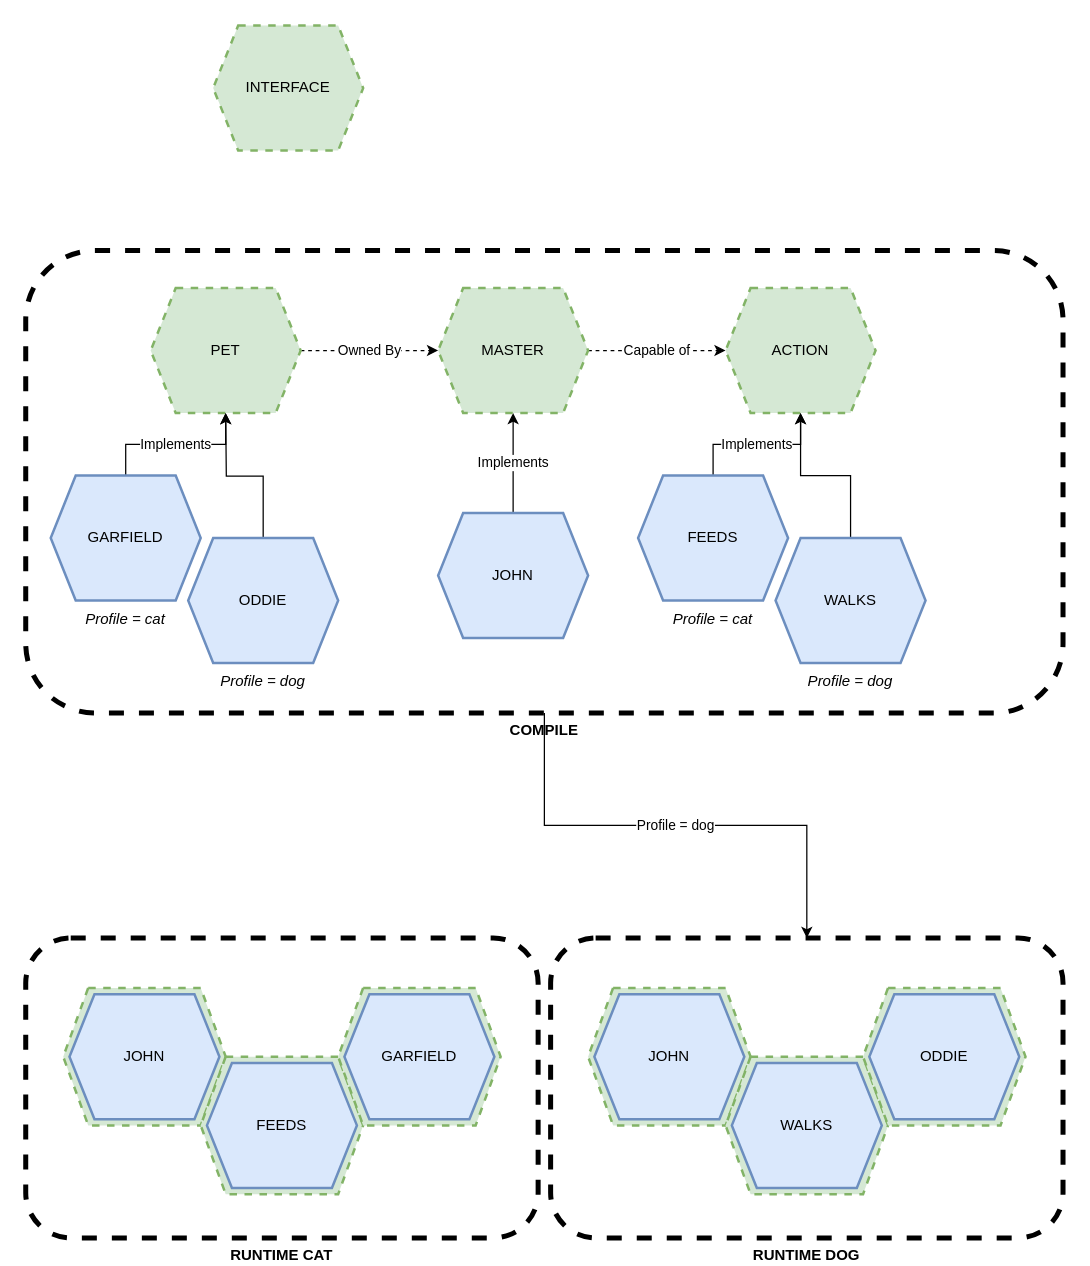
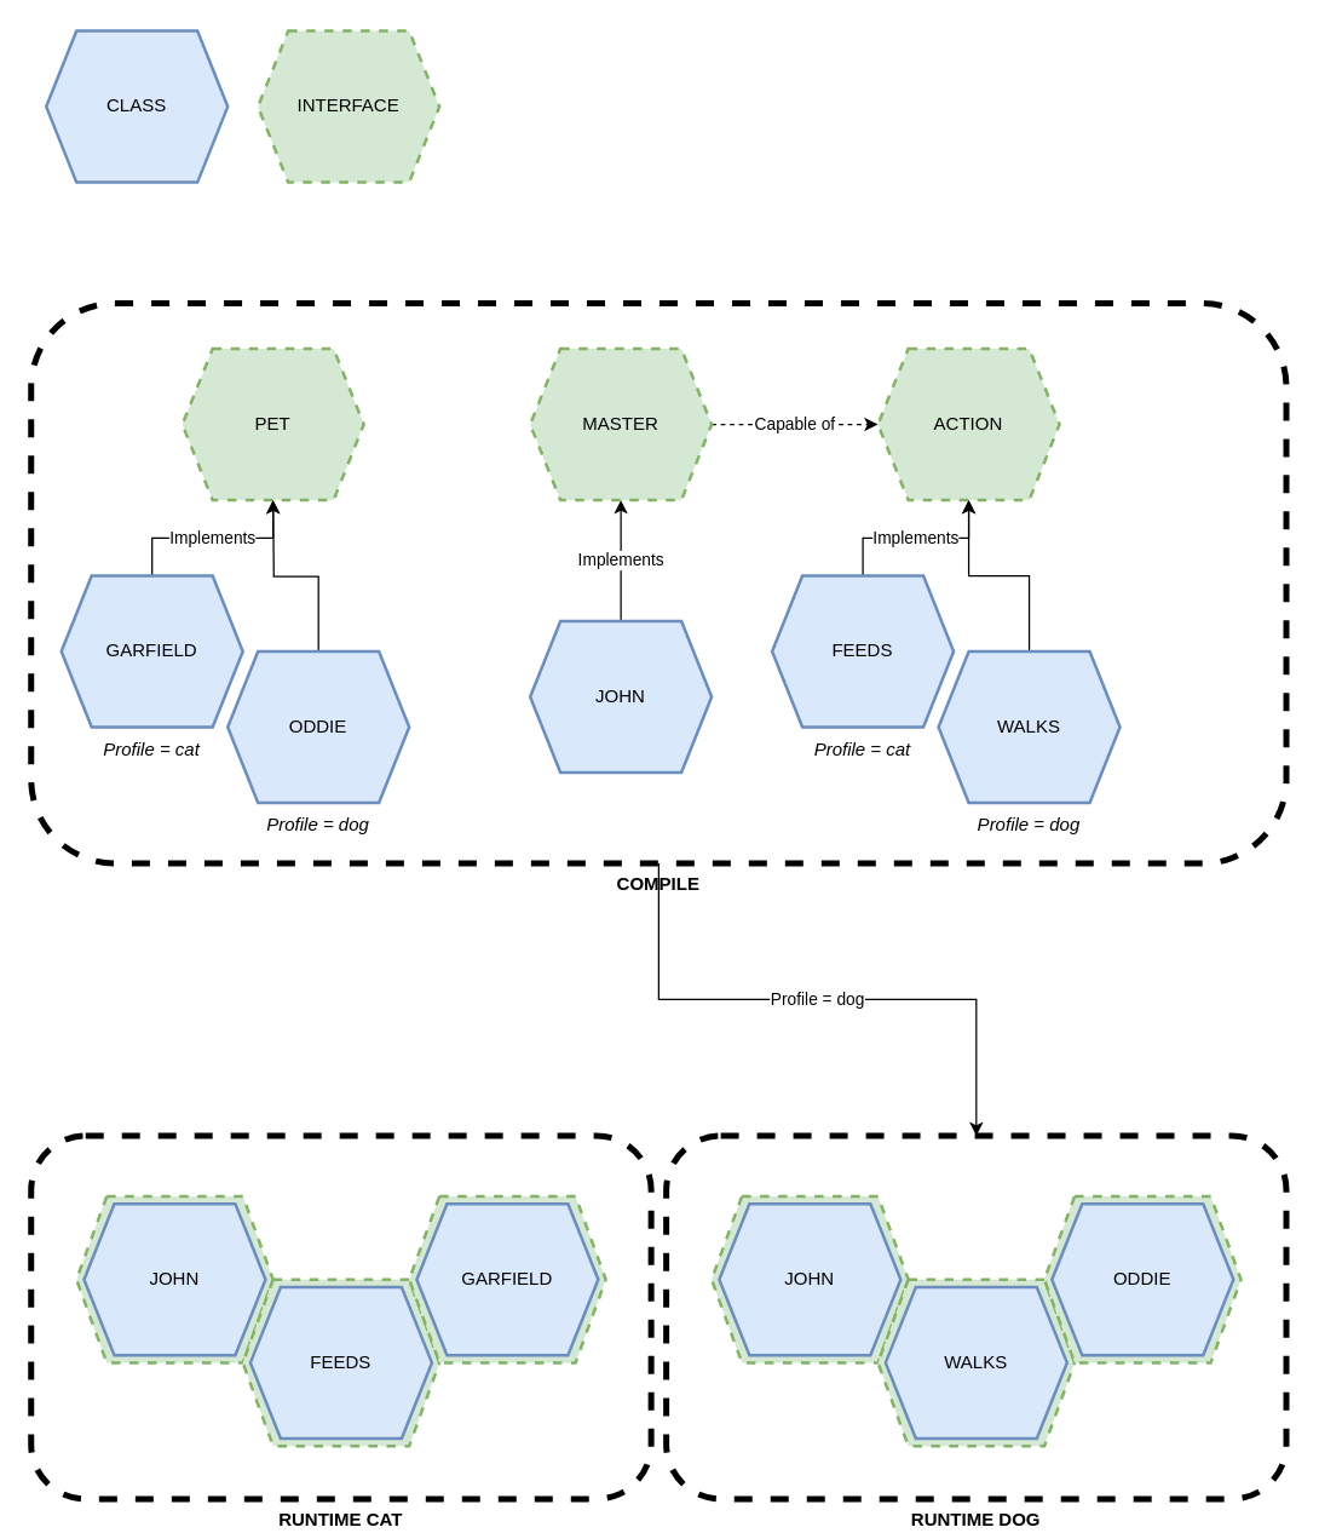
  <mxCell id="0" />
  <mxCell id="1" parent="0" />
  <mxCell id="2" value="RUNTIME DOG" style="rounded=1;whiteSpace=wrap;html=1;dashed=1;strokeWidth=4;fillColor=none;verticalAlign=top;labelPosition=center;verticalLabelPosition=bottom;align=center;fontStyle=1" vertex="1" parent="1"><mxGeometry x="440" y="750" width="410" height="240" as="geometry" /></mxCell>
  <mxCell id="3" value="RUNTIME CAT" style="rounded=1;whiteSpace=wrap;html=1;dashed=1;strokeWidth=4;fillColor=none;verticalAlign=top;labelPosition=center;verticalLabelPosition=bottom;align=center;fontStyle=1" vertex="1" parent="1"><mxGeometry x="20" y="750" width="410" height="240" as="geometry" /></mxCell>
  <mxCell id="4" value="Profile = dog" style="edgeStyle=orthogonalEdgeStyle;rounded=0;orthogonalLoop=1;jettySize=auto;html=1;exitX=0.5;exitY=1;exitDx=0;exitDy=0;" edge="1" parent="1" source="5" target="2"><mxGeometry relative="1" as="geometry" /></mxCell>
  <mxCell id="5" value="COMPILE" style="rounded=1;whiteSpace=wrap;html=1;dashed=1;strokeWidth=4;fillColor=none;verticalAlign=top;labelPosition=center;verticalLabelPosition=bottom;align=center;fontStyle=1" vertex="1" parent="1"><mxGeometry x="20" y="200" width="830" height="370" as="geometry" /></mxCell>
+ <mxCell id="6" value="CLASS" style="shape=hexagon;perimeter=hexagonPerimeter2;whiteSpace=wrap;html=1;fixedSize=1;fillColor=#dae8fc;strokeColor=#6c8ebf;strokeWidth=2;" vertex="1" parent="1"><mxGeometry x="30" y="20" width="120" height="100" as="geometry" /></mxCell>
  <mxCell id="7" value="INTERFACE" style="shape=hexagon;perimeter=hexagonPerimeter2;whiteSpace=wrap;html=1;fixedSize=1;fillColor=#d5e8d4;strokeColor=#82b366;strokeWidth=2;dashed=1;" vertex="1" parent="1"><mxGeometry x="170" y="20" width="120" height="100" as="geometry" /></mxCell>
  <mxCell id="8" value="Implements" style="edgeStyle=orthogonalEdgeStyle;rounded=0;orthogonalLoop=1;jettySize=auto;html=1;exitX=0.5;exitY=0;exitDx=0;exitDy=0;entryX=0.5;entryY=1;entryDx=0;entryDy=0;" edge="1" parent="1" source="9" target="11"><mxGeometry relative="1" as="geometry" /></mxCell>
  <mxCell id="9" value="GARFIELD" style="shape=hexagon;perimeter=hexagonPerimeter2;whiteSpace=wrap;html=1;fixedSize=1;fillColor=#dae8fc;strokeColor=#6c8ebf;strokeWidth=2;" vertex="1" parent="1"><mxGeometry x="40" y="380" width="120" height="100" as="geometry" /></mxCell>
- <mxCell id="10" value="Owned By" style="edgeStyle=orthogonalEdgeStyle;rounded=0;orthogonalLoop=1;jettySize=auto;html=1;exitX=1;exitY=0.5;exitDx=0;exitDy=0;entryX=0;entryY=0.5;entryDx=0;entryDy=0;dashed=1;" edge="1" parent="1" source="11" target="15"><mxGeometry relative="1" as="geometry" /></mxCell>
  <mxCell id="11" value="PET" style="shape=hexagon;perimeter=hexagonPerimeter2;whiteSpace=wrap;html=1;fixedSize=1;fillColor=#d5e8d4;strokeColor=#82b366;strokeWidth=2;dashed=1;" vertex="1" parent="1"><mxGeometry x="120" y="230" width="120" height="100" as="geometry" /></mxCell>
  <mxCell id="12" value="Implements" style="edgeStyle=orthogonalEdgeStyle;rounded=0;orthogonalLoop=1;jettySize=auto;html=1;exitX=0.5;exitY=0;exitDx=0;exitDy=0;entryX=0.5;entryY=1;entryDx=0;entryDy=0;" edge="1" parent="1" source="13" target="15"><mxGeometry relative="1" as="geometry" /></mxCell>
  <mxCell id="13" value="JOHN" style="shape=hexagon;perimeter=hexagonPerimeter2;whiteSpace=wrap;html=1;fixedSize=1;fillColor=#dae8fc;strokeColor=#6c8ebf;strokeWidth=2;" vertex="1" parent="1"><mxGeometry x="350" y="410" width="120" height="100" as="geometry" /></mxCell>
  <mxCell id="14" value="Capable of" style="edgeStyle=orthogonalEdgeStyle;rounded=0;orthogonalLoop=1;jettySize=auto;html=1;exitX=1;exitY=0.5;exitDx=0;exitDy=0;entryX=0;entryY=0.5;entryDx=0;entryDy=0;dashed=1;" edge="1" parent="1" source="15" target="18"><mxGeometry relative="1" as="geometry" /></mxCell>
  <mxCell id="15" value="MASTER" style="shape=hexagon;perimeter=hexagonPerimeter2;whiteSpace=wrap;html=1;fixedSize=1;fillColor=#d5e8d4;strokeColor=#82b366;strokeWidth=2;dashed=1;" vertex="1" parent="1"><mxGeometry x="350" y="230" width="120" height="100" as="geometry" /></mxCell>
  <mxCell id="16" value="Implements" style="edgeStyle=orthogonalEdgeStyle;rounded=0;orthogonalLoop=1;jettySize=auto;html=1;exitX=0.5;exitY=0;exitDx=0;exitDy=0;entryX=0.5;entryY=1;entryDx=0;entryDy=0;" edge="1" parent="1" source="17" target="18"><mxGeometry relative="1" as="geometry" /></mxCell>
  <mxCell id="17" value="FEEDS" style="shape=hexagon;perimeter=hexagonPerimeter2;whiteSpace=wrap;html=1;fixedSize=1;fillColor=#dae8fc;strokeColor=#6c8ebf;strokeWidth=2;" vertex="1" parent="1"><mxGeometry x="510" y="380" width="120" height="100" as="geometry" /></mxCell>
  <mxCell id="18" value="ACTION" style="shape=hexagon;perimeter=hexagonPerimeter2;whiteSpace=wrap;html=1;fixedSize=1;fillColor=#d5e8d4;strokeColor=#82b366;strokeWidth=2;dashed=1;" vertex="1" parent="1"><mxGeometry x="580" y="230" width="120" height="100" as="geometry" /></mxCell>
  <mxCell id="19" value="" style="shape=hexagon;perimeter=hexagonPerimeter2;whiteSpace=wrap;html=1;fixedSize=1;fillColor=#d5e8d4;strokeColor=#82b366;strokeWidth=2;dashed=1;" vertex="1" parent="1"><mxGeometry x="50" y="790" width="130" height="110" as="geometry" /></mxCell>
  <mxCell id="20" value="JOHN" style="shape=hexagon;perimeter=hexagonPerimeter2;whiteSpace=wrap;html=1;fixedSize=1;fillColor=#dae8fc;strokeColor=#6c8ebf;strokeWidth=2;" vertex="1" parent="1"><mxGeometry x="55" y="795" width="120" height="100" as="geometry" /></mxCell>
  <mxCell id="21" value="" style="shape=hexagon;perimeter=hexagonPerimeter2;whiteSpace=wrap;html=1;fixedSize=1;fillColor=#d5e8d4;strokeColor=#82b366;strokeWidth=2;dashed=1;" vertex="1" parent="1"><mxGeometry x="160" y="845" width="130" height="110" as="geometry" /></mxCell>
  <mxCell id="22" value="FEEDS" style="shape=hexagon;perimeter=hexagonPerimeter2;whiteSpace=wrap;html=1;fixedSize=1;fillColor=#dae8fc;strokeColor=#6c8ebf;strokeWidth=2;" vertex="1" parent="1"><mxGeometry x="165" y="850" width="120" height="100" as="geometry" /></mxCell>
  <mxCell id="23" value="" style="shape=hexagon;perimeter=hexagonPerimeter2;whiteSpace=wrap;html=1;fixedSize=1;fillColor=#d5e8d4;strokeColor=#82b366;strokeWidth=2;dashed=1;" vertex="1" parent="1"><mxGeometry x="270" y="790" width="130" height="110" as="geometry" /></mxCell>
  <mxCell id="24" value="GARFIELD" style="shape=hexagon;perimeter=hexagonPerimeter2;whiteSpace=wrap;html=1;fixedSize=1;fillColor=#dae8fc;strokeColor=#6c8ebf;strokeWidth=2;" vertex="1" parent="1"><mxGeometry x="275" y="795" width="120" height="100" as="geometry" /></mxCell>
  <mxCell id="25" style="edgeStyle=orthogonalEdgeStyle;rounded=0;orthogonalLoop=1;jettySize=auto;html=1;exitX=0.5;exitY=0;exitDx=0;exitDy=0;" edge="1" parent="1" source="26"><mxGeometry relative="1" as="geometry"><mxPoint x="180" y="330" as="targetPoint" /></mxGeometry></mxCell>
  <mxCell id="26" value="ODDIE" style="shape=hexagon;perimeter=hexagonPerimeter2;whiteSpace=wrap;html=1;fixedSize=1;fillColor=#dae8fc;strokeColor=#6c8ebf;strokeWidth=2;" vertex="1" parent="1"><mxGeometry x="150" y="430" width="120" height="100" as="geometry" /></mxCell>
  <mxCell id="27" style="edgeStyle=orthogonalEdgeStyle;rounded=0;orthogonalLoop=1;jettySize=auto;html=1;exitX=0.5;exitY=0;exitDx=0;exitDy=0;entryX=0.5;entryY=1;entryDx=0;entryDy=0;" edge="1" parent="1" source="28" target="18"><mxGeometry relative="1" as="geometry" /></mxCell>
  <mxCell id="28" value="WALKS" style="shape=hexagon;perimeter=hexagonPerimeter2;whiteSpace=wrap;html=1;fixedSize=1;fillColor=#dae8fc;strokeColor=#6c8ebf;strokeWidth=2;" vertex="1" parent="1"><mxGeometry x="620" y="430" width="120" height="100" as="geometry" /></mxCell>
  <mxCell id="29" value="&lt;i&gt;Profile = cat&lt;/i&gt;" style="text;html=1;strokeColor=none;fillColor=none;align=center;verticalAlign=middle;whiteSpace=wrap;rounded=0;" vertex="1" parent="1"><mxGeometry x="55" y="480" width="90" height="30" as="geometry" /></mxCell>
  <mxCell id="30" value="&lt;i&gt;Profile = dog&lt;/i&gt;" style="text;html=1;strokeColor=none;fillColor=none;align=center;verticalAlign=middle;whiteSpace=wrap;rounded=0;" vertex="1" parent="1"><mxGeometry x="165" y="530" width="90" height="30" as="geometry" /></mxCell>
  <mxCell id="31" value="&lt;i&gt;Profile = dog&lt;/i&gt;" style="text;html=1;strokeColor=none;fillColor=none;align=center;verticalAlign=middle;whiteSpace=wrap;rounded=0;" vertex="1" parent="1"><mxGeometry x="635" y="530" width="90" height="30" as="geometry" /></mxCell>
  <mxCell id="32" value="&lt;i&gt;Profile = cat&lt;/i&gt;" style="text;html=1;strokeColor=none;fillColor=none;align=center;verticalAlign=middle;whiteSpace=wrap;rounded=0;" vertex="1" parent="1"><mxGeometry x="525" y="480" width="90" height="30" as="geometry" /></mxCell>
  <mxCell id="33" value="" style="shape=hexagon;perimeter=hexagonPerimeter2;whiteSpace=wrap;html=1;fixedSize=1;fillColor=#d5e8d4;strokeColor=#82b366;strokeWidth=2;dashed=1;" vertex="1" parent="1"><mxGeometry x="470" y="790" width="130" height="110" as="geometry" /></mxCell>
  <mxCell id="34" value="JOHN" style="shape=hexagon;perimeter=hexagonPerimeter2;whiteSpace=wrap;html=1;fixedSize=1;fillColor=#dae8fc;strokeColor=#6c8ebf;strokeWidth=2;" vertex="1" parent="1"><mxGeometry x="475" y="795" width="120" height="100" as="geometry" /></mxCell>
  <mxCell id="35" value="" style="shape=hexagon;perimeter=hexagonPerimeter2;whiteSpace=wrap;html=1;fixedSize=1;fillColor=#d5e8d4;strokeColor=#82b366;strokeWidth=2;dashed=1;" vertex="1" parent="1"><mxGeometry x="580" y="845" width="130" height="110" as="geometry" /></mxCell>
  <mxCell id="36" value="WALKS" style="shape=hexagon;perimeter=hexagonPerimeter2;whiteSpace=wrap;html=1;fixedSize=1;fillColor=#dae8fc;strokeColor=#6c8ebf;strokeWidth=2;" vertex="1" parent="1"><mxGeometry x="585" y="850" width="120" height="100" as="geometry" /></mxCell>
  <mxCell id="37" value="" style="shape=hexagon;perimeter=hexagonPerimeter2;whiteSpace=wrap;html=1;fixedSize=1;fillColor=#d5e8d4;strokeColor=#82b366;strokeWidth=2;dashed=1;" vertex="1" parent="1"><mxGeometry x="690" y="790" width="130" height="110" as="geometry" /></mxCell>
  <mxCell id="38" value="ODDIE" style="shape=hexagon;perimeter=hexagonPerimeter2;whiteSpace=wrap;html=1;fixedSize=1;fillColor=#dae8fc;strokeColor=#6c8ebf;strokeWidth=2;" vertex="1" parent="1"><mxGeometry x="695" y="795" width="120" height="100" as="geometry" /></mxCell>
